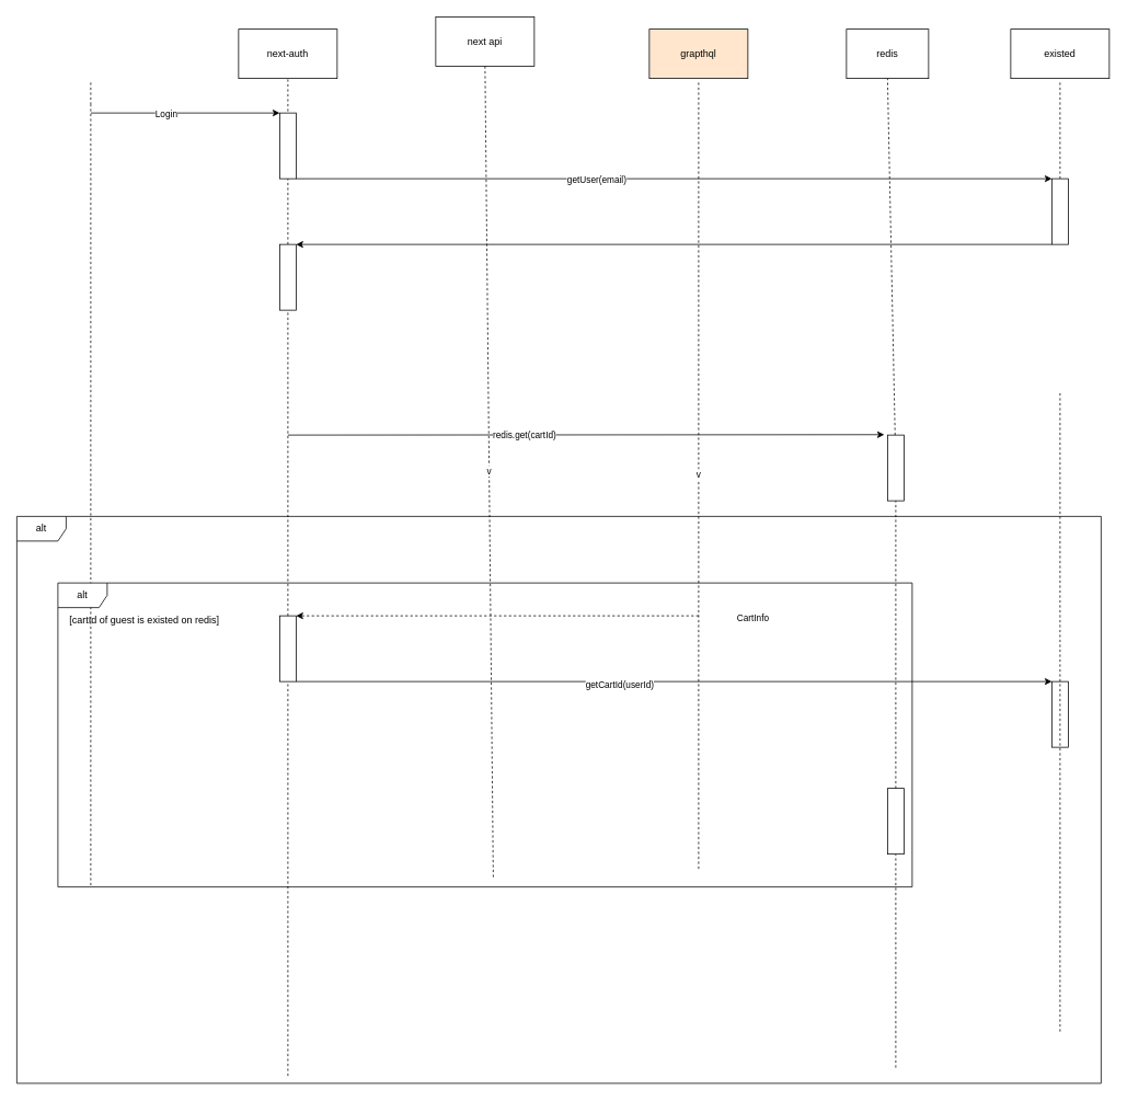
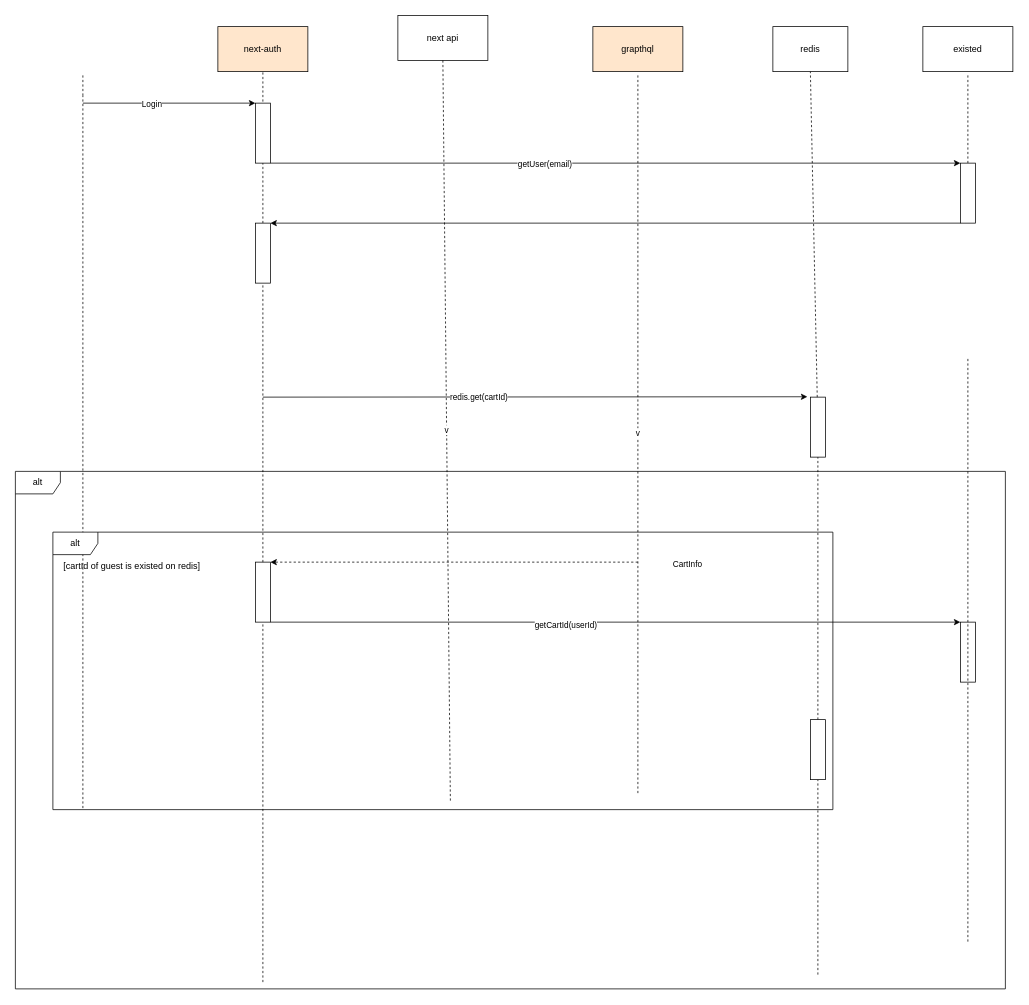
  <mxCell id="0" />
  <mxCell id="1" parent="0" />
  <mxCell id="2" value="" style="rounded=0;whiteSpace=wrap;html=1;" vertex="1" parent="1"><mxGeometry x="1080" y="529" width="20" height="80" as="geometry" /></mxCell>
- <mxCell id="3" value="next-auth" style="rounded=0;whiteSpace=wrap;html=1;" vertex="1" parent="1"><mxGeometry x="290" y="35" width="120" height="60" as="geometry" /></mxCell>
+ <mxCell id="3" value="next-auth" style="rounded=0;whiteSpace=wrap;html=1;fillColor=#ffe6cc;" vertex="1" parent="1"><mxGeometry x="290" y="35" width="120" height="60" as="geometry" /></mxCell>
  <mxCell id="4" value="grapthql" style="rounded=0;whiteSpace=wrap;html=1;fillColor=#ffe6cc;" vertex="1" parent="1"><mxGeometry x="790" y="35" width="120" height="60" as="geometry" /></mxCell>
  <mxCell id="5" value="" style="endArrow=none;dashed=1;html=1;rounded=0;" edge="1" parent="1"><mxGeometry width="50" height="50" relative="1" as="geometry"><mxPoint x="110" y="127" as="sourcePoint" /><mxPoint x="110" y="97" as="targetPoint" /></mxGeometry></mxCell>
  <mxCell id="6" value="" style="endArrow=none;dashed=1;html=1;rounded=0;" edge="1" parent="1"><mxGeometry width="50" height="50" relative="1" as="geometry"><mxPoint x="110" y="1077" as="sourcePoint" /><mxPoint x="110" y="127" as="targetPoint" /></mxGeometry></mxCell>
  <mxCell id="7" value="" style="endArrow=none;dashed=1;html=1;rounded=0;" edge="1" parent="1" source="39"><mxGeometry width="50" height="50" relative="1" as="geometry"><mxPoint x="350" y="447" as="sourcePoint" /><mxPoint x="350" y="95" as="targetPoint" /></mxGeometry></mxCell>
  <mxCell id="8" value="v" style="endArrow=none;dashed=1;html=1;rounded=0;" edge="1" parent="1"><mxGeometry width="50" height="50" relative="1" as="geometry"><mxPoint x="850" y="1057" as="sourcePoint" /><mxPoint x="850" y="97" as="targetPoint" /></mxGeometry></mxCell>
  <mxCell id="9" value="" style="rounded=0;whiteSpace=wrap;html=1;" vertex="1" parent="1"><mxGeometry x="340" y="137" width="20" height="80" as="geometry" /></mxCell>
  <mxCell id="10" value="" style="endArrow=classic;html=1;rounded=0;entryX=0;entryY=0;entryDx=0;entryDy=0;" edge="1" parent="1" target="9"><mxGeometry width="50" height="50" relative="1" as="geometry"><mxPoint x="110" y="137" as="sourcePoint" /><mxPoint x="350" y="207" as="targetPoint" /></mxGeometry></mxCell>
  <mxCell id="11" value="Login" style="edgeLabel;html=1;align=center;verticalAlign=middle;resizable=0;points=[];" vertex="1" connectable="0" parent="10"><mxGeometry x="-0.206" y="1" relative="1" as="geometry"><mxPoint y="1" as="offset" /></mxGeometry></mxCell>
  <mxCell id="12" value="redis" style="rounded=0;whiteSpace=wrap;html=1;" vertex="1" parent="1"><mxGeometry x="1030" y="35" width="100" height="60" as="geometry" /></mxCell>
  <mxCell id="13" value="" style="endArrow=none;dashed=1;html=1;rounded=0;entryX=0.5;entryY=1;entryDx=0;entryDy=0;" edge="1" parent="1" source="2" target="12"><mxGeometry width="50" height="50" relative="1" as="geometry"><mxPoint x="1080" y="427" as="sourcePoint" /><mxPoint x="1080" y="97" as="targetPoint" /></mxGeometry></mxCell>
  <mxCell id="14" value="existed" style="rounded=0;whiteSpace=wrap;html=1;" vertex="1" parent="1"><mxGeometry x="1230" y="35" width="120" height="60" as="geometry" /></mxCell>
  <mxCell id="15" value="" style="endArrow=none;dashed=1;html=1;rounded=0;" edge="1" parent="1" source="37"><mxGeometry width="50" height="50" relative="1" as="geometry"><mxPoint x="1290" y="1077" as="sourcePoint" /><mxPoint x="1290" y="97" as="targetPoint" /></mxGeometry></mxCell>
  <mxCell id="16" value="" style="endArrow=classic;html=1;rounded=0;entryX=-0.2;entryY=-0.006;entryDx=0;entryDy=0;entryPerimeter=0;" edge="1" parent="1" target="2"><mxGeometry width="50" height="50" relative="1" as="geometry"><mxPoint x="350" y="529" as="sourcePoint" /><mxPoint x="820" y="469" as="targetPoint" /></mxGeometry></mxCell>
  <mxCell id="17" value="redis.get(cartId)" style="edgeLabel;html=1;align=center;verticalAlign=middle;resizable=0;points=[];" vertex="1" connectable="0" parent="16"><mxGeometry x="-0.206" y="1" relative="1" as="geometry"><mxPoint y="1" as="offset" /></mxGeometry></mxCell>
  <mxCell id="18" value="" style="endArrow=none;dashed=1;html=1;rounded=0;entryX=0.5;entryY=1;entryDx=0;entryDy=0;" edge="1" parent="1" source="26" target="2"><mxGeometry width="50" height="50" relative="1" as="geometry"><mxPoint x="1090" y="1389" as="sourcePoint" /><mxPoint x="1090" y="579" as="targetPoint" /></mxGeometry></mxCell>
  <mxCell id="19" value="" style="endArrow=classic;html=1;rounded=0;dashed=1;" edge="1" parent="1"><mxGeometry width="50" height="50" relative="1" as="geometry"><mxPoint x="850" y="749" as="sourcePoint" /><mxPoint x="360" y="749" as="targetPoint" /></mxGeometry></mxCell>
  <mxCell id="20" value="CartInfo" style="edgeLabel;html=1;align=center;verticalAlign=middle;resizable=0;points=[];" vertex="1" connectable="0" parent="19"><mxGeometry x="-0.206" y="1" relative="1" as="geometry"><mxPoint x="260" y="1" as="offset" /></mxGeometry></mxCell>
  <mxCell id="21" value="" style="endArrow=none;dashed=1;html=1;rounded=0;" edge="1" parent="1" target="22"><mxGeometry width="50" height="50" relative="1" as="geometry"><mxPoint x="350" y="1309" as="sourcePoint" /><mxPoint x="350" y="347" as="targetPoint" /></mxGeometry></mxCell>
  <mxCell id="22" value="" style="rounded=0;whiteSpace=wrap;html=1;" vertex="1" parent="1"><mxGeometry x="340" y="749" width="20" height="80" as="geometry" /></mxCell>
  <mxCell id="23" value="alt" style="shape=umlFrame;whiteSpace=wrap;html=1;pointerEvents=0;" vertex="1" parent="1"><mxGeometry x="70" y="709" width="1040" height="370" as="geometry" /></mxCell>
  <mxCell id="24" value="[cartId of guest is existed on redis]" style="text;html=1;align=center;verticalAlign=middle;resizable=0;points=[];autosize=1;strokeColor=none;fillColor=none;" vertex="1" parent="1"><mxGeometry x="70" y="739" width="210" height="30" as="geometry" /></mxCell>
  <mxCell id="25" value="" style="endArrow=none;dashed=1;html=1;rounded=0;" edge="1" parent="1" target="26"><mxGeometry width="50" height="50" relative="1" as="geometry"><mxPoint x="1090" y="1299" as="sourcePoint" /><mxPoint x="1090" y="549" as="targetPoint" /></mxGeometry></mxCell>
  <mxCell id="26" value="" style="rounded=0;whiteSpace=wrap;html=1;" vertex="1" parent="1"><mxGeometry x="1080" y="959" width="20" height="80" as="geometry" /></mxCell>
  <mxCell id="27" value="" style="endArrow=classic;html=1;rounded=0;exitX=1;exitY=1;exitDx=0;exitDy=0;entryX=0;entryY=0;entryDx=0;entryDy=0;" edge="1" parent="1" source="22" target="29"><mxGeometry width="50" height="50" relative="1" as="geometry"><mxPoint x="480" y="889" as="sourcePoint" /><mxPoint x="830" y="829" as="targetPoint" /></mxGeometry></mxCell>
  <mxCell id="28" value="getCartId(userId)" style="edgeLabel;html=1;align=center;verticalAlign=middle;resizable=0;points=[];" vertex="1" connectable="0" parent="27"><mxGeometry x="-0.145" y="-3" relative="1" as="geometry"><mxPoint as="offset" /></mxGeometry></mxCell>
  <mxCell id="29" value="" style="rounded=0;whiteSpace=wrap;html=1;" vertex="1" parent="1"><mxGeometry x="1280" y="829" width="20" height="80" as="geometry" /></mxCell>
  <mxCell id="30" value="next api" style="rounded=0;whiteSpace=wrap;html=1;" vertex="1" parent="1"><mxGeometry x="530" y="20" width="120" height="60" as="geometry" /></mxCell>
  <mxCell id="31" value="v" style="endArrow=none;dashed=1;html=1;rounded=0;entryX=0.5;entryY=1;entryDx=0;entryDy=0;" edge="1" parent="1" target="30"><mxGeometry width="50" height="50" relative="1" as="geometry"><mxPoint x="600" y="1067" as="sourcePoint" /><mxPoint x="860" y="107" as="targetPoint" /></mxGeometry></mxCell>
  <mxCell id="32" value="alt" style="shape=umlFrame;whiteSpace=wrap;html=1;pointerEvents=0;" vertex="1" parent="1"><mxGeometry x="20" y="628" width="1320" height="690" as="geometry" /></mxCell>
  <mxCell id="33" value="" style="endArrow=classic;html=1;rounded=0;exitX=1;exitY=1;exitDx=0;exitDy=0;entryX=0;entryY=0;entryDx=0;entryDy=0;" edge="1" parent="1" source="9" target="37"><mxGeometry width="50" height="50" relative="1" as="geometry"><mxPoint x="120" y="147" as="sourcePoint" /><mxPoint x="1270" y="217" as="targetPoint" /></mxGeometry></mxCell>
  <mxCell id="34" value="getUser(email)" style="edgeLabel;html=1;align=center;verticalAlign=middle;resizable=0;points=[];" vertex="1" connectable="0" parent="33"><mxGeometry x="-0.206" y="1" relative="1" as="geometry"><mxPoint y="1" as="offset" /></mxGeometry></mxCell>
  <mxCell id="35" value="" style="endArrow=none;dashed=1;html=1;rounded=0;" edge="1" parent="1"><mxGeometry width="50" height="50" relative="1" as="geometry"><mxPoint x="1290" y="1255" as="sourcePoint" /><mxPoint x="1290" y="475" as="targetPoint" /></mxGeometry></mxCell>
  <mxCell id="36" style="edgeStyle=orthogonalEdgeStyle;rounded=0;orthogonalLoop=1;jettySize=auto;html=1;entryX=1;entryY=0;entryDx=0;entryDy=0;exitX=0;exitY=1;exitDx=0;exitDy=0;" edge="1" parent="1" source="37" target="39"><mxGeometry relative="1" as="geometry"><Array as="points"><mxPoint x="360" y="297" /></Array></mxGeometry></mxCell>
  <mxCell id="37" value="" style="rounded=0;whiteSpace=wrap;html=1;" vertex="1" parent="1"><mxGeometry x="1280" y="217" width="20" height="80" as="geometry" /></mxCell>
  <mxCell id="38" value="" style="endArrow=none;dashed=1;html=1;rounded=0;" edge="1" parent="1" source="22" target="39"><mxGeometry width="50" height="50" relative="1" as="geometry"><mxPoint x="350" y="749" as="sourcePoint" /><mxPoint x="350" y="273" as="targetPoint" /></mxGeometry></mxCell>
  <mxCell id="39" value="" style="rounded=0;whiteSpace=wrap;html=1;" vertex="1" parent="1"><mxGeometry x="340" y="297" width="20" height="80" as="geometry" /></mxCell>
